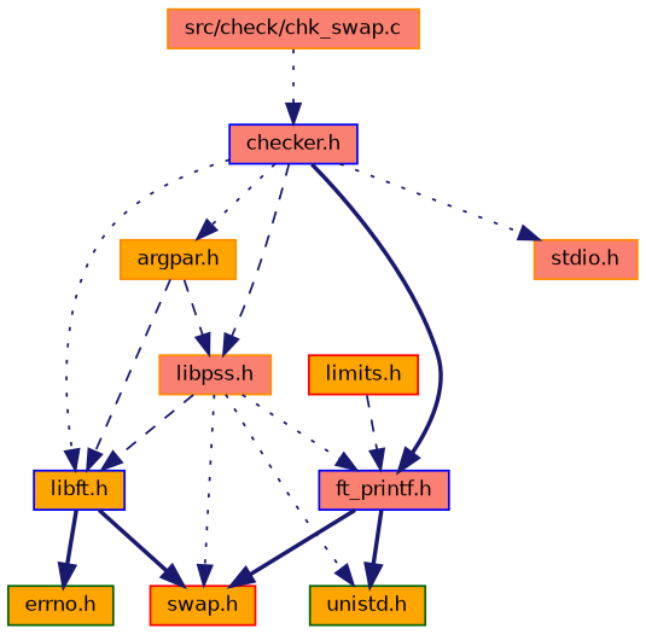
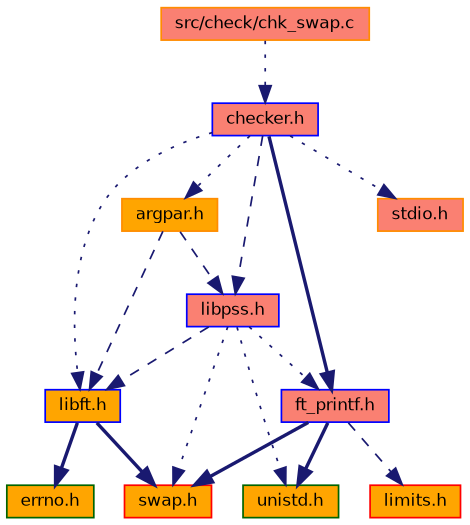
  digraph {
    node [color=blue fillcolor=orange fontname=Helvetica fontsize=10 shape=record style=filled]
    edge [color=midnightblue fontname=Helvetica fontsize=10 labelfontname=Helvetica labelfontsize=10 style=dotted]
    n1 [color=darkorange fillcolor=salmon fontcolor=black height=0.2 label="src/check/chk_swap.c" width=0.4]
    n2 [fillcolor=salmon height=0.2 label="checker.h" width=0.4]
    n3 [height=0.2 label="libft.h" width=0.4]
    n4 [fillcolor=salmon height=0.2 label="ft_printf.h" width=0.4]
-   n5 [color=darkorange fillcolor=salmon height=0.2 label="libpss.h" width=0.4]
+   n5 [fillcolor=salmon height=0.2 label="libpss.h" width=0.4]
    n6 [color=darkorange height=0.2 label="argpar.h" width=0.4]
    n7 [color=darkorange fillcolor=salmon height=0.2 label="stdio.h" width=0.4]
    n8 [color=red height=0.2 label="swap.h" width=0.4]
    n9 [color=darkgreen height=0.2 label="errno.h" width=0.4]
    n10 [color=darkgreen height=0.2 label="unistd.h" width=0.4]
    n11 [color=red height=0.2 label="limits.h" width=0.4]
    n1 -> n2
    n2 -> n3
    n2 -> n4 [style=bold]
    n2 -> n5 [style=dashed]
    n2 -> n6
    n2 -> n7
    n3 -> n8 [style=bold]
    n3 -> n9 [style=bold]
    n4 -> n8 [style=bold]
    n4 -> n10 [style=bold]
-   n11 -> n4 [style=dashed]
+   n4 -> n11 [style=dashed]
    n5 -> n3 [style=dashed]
    n5 -> n4
    n5 -> n8
    n5 -> n10
    n6 -> n3 [style=dashed]
    n6 -> n5 [style=dashed]
  }
